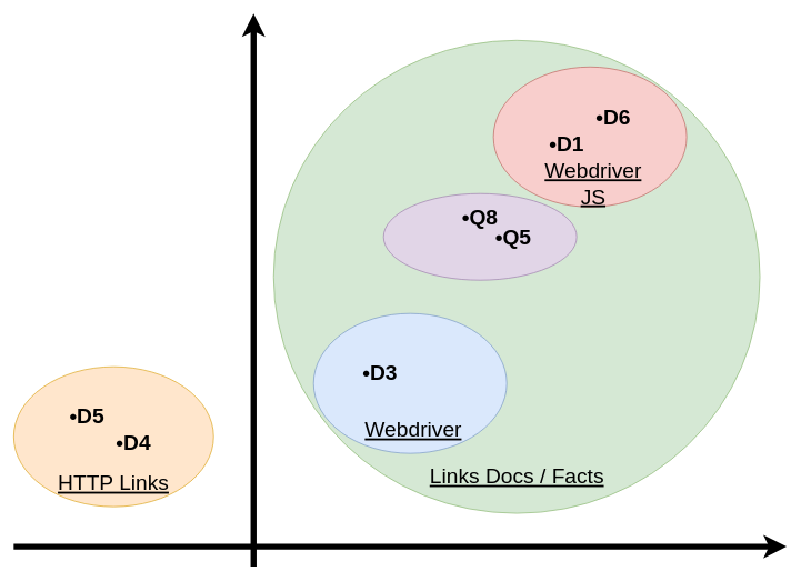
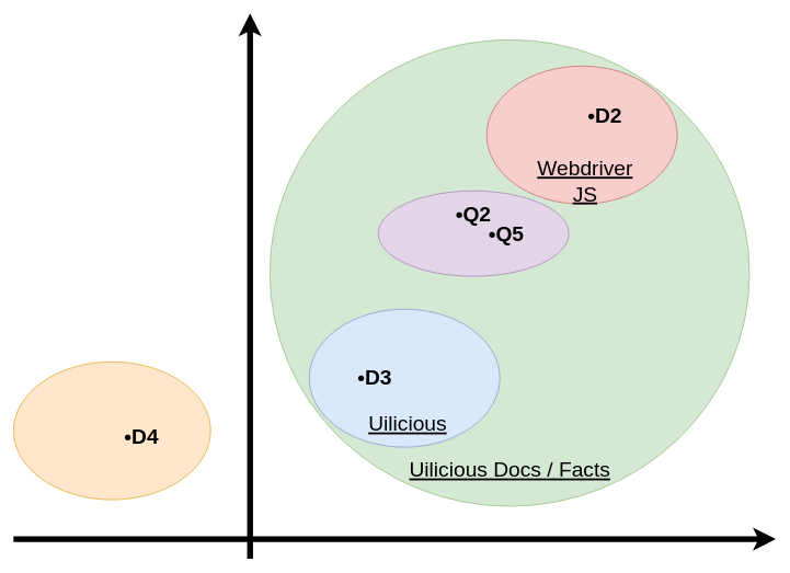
  <mxCell id="0" />
  <mxCell id="1" parent="0" />
  <mxCell id="2" value="" style="ellipse;whiteSpace=wrap;html=1;fontSize=32;fillColor=#d5e8d4;strokeColor=#82b366;" vertex="1" parent="1"><mxGeometry x="410" y="60" width="730" height="710" as="geometry" /></mxCell>
  <mxCell id="3" value="" style="ellipse;whiteSpace=wrap;html=1;fontSize=32;fillColor=#e1d5e7;strokeColor=#9673a6;" vertex="1" parent="1"><mxGeometry x="575" y="290" width="290" height="130" as="geometry" /></mxCell>
  <mxCell id="4" value="" style="ellipse;whiteSpace=wrap;html=1;fontSize=32;fillColor=#f8cecc;strokeColor=#b85450;" vertex="1" parent="1"><mxGeometry x="740" y="100" width="290" height="210" as="geometry" /></mxCell>
  <mxCell id="5" value="" style="ellipse;whiteSpace=wrap;html=1;fontSize=32;fillColor=#dae8fc;strokeColor=#6c8ebf;" vertex="1" parent="1"><mxGeometry x="470" y="470" width="290" height="210" as="geometry" /></mxCell>
  <mxCell id="6" value="" style="ellipse;whiteSpace=wrap;html=1;fontSize=32;fillColor=#ffe6cc;strokeColor=#d79b00;" vertex="1" parent="1"><mxGeometry x="20" y="550" width="300" height="210" as="geometry" /></mxCell>
  <mxCell id="7" value="" style="endArrow=classic;html=1;rounded=0;strokeWidth=9;" edge="1" parent="1"><mxGeometry width="50" height="50" relative="1" as="geometry"><mxPoint x="20" y="820" as="sourcePoint" /><mxPoint x="1180" y="820" as="targetPoint" /></mxGeometry></mxCell>
  <mxCell id="8" value="" style="endArrow=classic;html=1;rounded=0;strokeWidth=9;" edge="1" parent="1"><mxGeometry width="50" height="50" relative="1" as="geometry"><mxPoint x="380" y="850" as="sourcePoint" /><mxPoint x="380" y="20" as="targetPoint" /></mxGeometry></mxCell>
- <mxCell id="9" value="&lt;font style=&quot;&quot;&gt;&lt;b&gt;•&lt;/b&gt;&lt;b style=&quot;font-size: 32px;&quot;&gt;D1&lt;/b&gt;&lt;/font&gt;" style="text;html=1;strokeColor=none;fillColor=none;align=center;verticalAlign=middle;whiteSpace=wrap;rounded=0;fontSize=32;" vertex="1" parent="1"><mxGeometry x="820" y="200" width="60" height="30" as="geometry" /></mxCell>
- <mxCell id="10" value="&lt;font style=&quot;&quot;&gt;&lt;b&gt;•&lt;/b&gt;&lt;b style=&quot;font-size: 32px;&quot;&gt;D6&lt;/b&gt;&lt;/font&gt;" style="text;html=1;strokeColor=none;fillColor=none;align=center;verticalAlign=middle;whiteSpace=wrap;rounded=0;fontSize=32;" vertex="1" parent="1"><mxGeometry x="890" y="160" width="60" height="30" as="geometry" /></mxCell>
- <mxCell id="11" value="&lt;font style=&quot;&quot;&gt;&lt;b&gt;•&lt;/b&gt;&lt;b style=&quot;font-size: 32px;&quot;&gt;D3&lt;/b&gt;&lt;/font&gt;" style="text;html=1;strokeColor=none;fillColor=none;align=center;verticalAlign=middle;whiteSpace=wrap;rounded=0;fontSize=32;" vertex="1" parent="1"><mxGeometry x="540" y="545" width="60" height="30" as="geometry" /></mxCell>
- <mxCell id="12" value="&lt;font style=&quot;&quot;&gt;&lt;b&gt;•&lt;/b&gt;&lt;b style=&quot;font-size: 32px;&quot;&gt;D4&lt;/b&gt;&lt;/font&gt;" style="text;html=1;strokeColor=none;fillColor=none;align=center;verticalAlign=middle;whiteSpace=wrap;rounded=0;fontSize=32;" vertex="1" parent="1"><mxGeometry x="170" y="650" width="60" height="30" as="geometry" /></mxCell>
- <mxCell id="13" value="&lt;font style=&quot;&quot;&gt;&lt;b&gt;•&lt;/b&gt;&lt;b style=&quot;font-size: 32px;&quot;&gt;D5&lt;/b&gt;&lt;/font&gt;" style="text;html=1;strokeColor=none;fillColor=none;align=center;verticalAlign=middle;whiteSpace=wrap;rounded=0;fontSize=32;" vertex="1" parent="1"><mxGeometry x="100" y="610" width="60" height="30" as="geometry" /></mxCell>
+ <mxCell id="10" value="&lt;font style=&quot;&quot;&gt;&lt;b&gt;•&lt;/b&gt;&lt;b style=&quot;font-size: 32px;&quot;&gt;D2&lt;/b&gt;&lt;/font&gt;" style="text;html=1;strokeColor=none;fillColor=none;align=center;verticalAlign=middle;whiteSpace=wrap;rounded=0;fontSize=32;" vertex="1" parent="1"><mxGeometry x="890" y="160" width="60" height="30" as="geometry" /></mxCell>
+ <mxCell id="11" value="&lt;font style=&quot;&quot;&gt;&lt;b&gt;•&lt;/b&gt;&lt;b style=&quot;font-size: 32px;&quot;&gt;D3&lt;/b&gt;&lt;/font&gt;" style="text;html=1;strokeColor=none;fillColor=none;align=center;verticalAlign=middle;whiteSpace=wrap;rounded=0;fontSize=32;" vertex="1" parent="1"><mxGeometry x="540" y="560" width="60" height="30" as="geometry" /></mxCell>
+ <mxCell id="12" value="&lt;font style=&quot;&quot;&gt;&lt;b&gt;•&lt;/b&gt;&lt;b style=&quot;font-size: 32px;&quot;&gt;D4&lt;/b&gt;&lt;/font&gt;" style="text;html=1;strokeColor=none;fillColor=none;align=center;verticalAlign=middle;whiteSpace=wrap;rounded=0;fontSize=32;" vertex="1" parent="1"><mxGeometry x="185" y="650" width="60" height="30" as="geometry" /></mxCell>
  <mxCell id="14" value="&lt;font style=&quot;&quot;&gt;&lt;b&gt;•&lt;/b&gt;&lt;b style=&quot;font-size: 32px;&quot;&gt;Q5&lt;/b&gt;&lt;/font&gt;" style="text;html=1;strokeColor=none;fillColor=none;align=center;verticalAlign=middle;whiteSpace=wrap;rounded=0;fontSize=32;" vertex="1" parent="1"><mxGeometry x="740" y="340" width="60" height="30" as="geometry" /></mxCell>
- <mxCell id="15" value="&lt;font style=&quot;&quot;&gt;&lt;b&gt;•&lt;/b&gt;&lt;b style=&quot;font-size: 32px;&quot;&gt;Q8&lt;/b&gt;&lt;/font&gt;" style="text;html=1;strokeColor=none;fillColor=none;align=center;verticalAlign=middle;whiteSpace=wrap;rounded=0;fontSize=32;" vertex="1" parent="1"><mxGeometry x="690" y="310" width="60" height="30" as="geometry" /></mxCell>
- <mxCell id="16" value="HTTP Links" style="text;html=1;strokeColor=none;fillColor=none;align=center;verticalAlign=middle;whiteSpace=wrap;rounded=0;fontSize=32;fontStyle=4" vertex="1" parent="1"><mxGeometry x="80" y="710" width="180" height="30" as="geometry" /></mxCell>
- <mxCell id="17" value="Webdriver" style="text;html=1;strokeColor=none;fillColor=none;align=center;verticalAlign=middle;whiteSpace=wrap;rounded=0;fontSize=32;fontStyle=4" vertex="1" parent="1"><mxGeometry x="530" y="630" width="180" height="30" as="geometry" /></mxCell>
+ <mxCell id="15" value="&lt;font style=&quot;&quot;&gt;&lt;b&gt;•&lt;/b&gt;&lt;b style=&quot;font-size: 32px;&quot;&gt;Q2&lt;/b&gt;&lt;/font&gt;" style="text;html=1;strokeColor=none;fillColor=none;align=center;verticalAlign=middle;whiteSpace=wrap;rounded=0;fontSize=32;" vertex="1" parent="1"><mxGeometry x="690" y="310" width="60" height="30" as="geometry" /></mxCell>
+ <mxCell id="17" value="Uilicious" style="text;html=1;strokeColor=none;fillColor=none;align=center;verticalAlign=middle;whiteSpace=wrap;rounded=0;fontSize=32;fontStyle=4" vertex="1" parent="1"><mxGeometry x="530" y="630" width="180" height="30" as="geometry" /></mxCell>
  <mxCell id="18" value="Webdriver JS" style="text;html=1;strokeColor=none;fillColor=none;align=center;verticalAlign=middle;whiteSpace=wrap;rounded=0;fontSize=32;fontStyle=4" vertex="1" parent="1"><mxGeometry x="800" y="260" width="180" height="30" as="geometry" /></mxCell>
- <mxCell id="19" value="Links Docs / Facts" style="text;html=1;strokeColor=none;fillColor=none;align=center;verticalAlign=middle;whiteSpace=wrap;rounded=0;fontSize=32;fontStyle=4" vertex="1" parent="1"><mxGeometry x="618.75" y="700" width="312.5" height="30" as="geometry" /></mxCell>
+ <mxCell id="19" value="Uilicious Docs / Facts" style="text;html=1;strokeColor=none;fillColor=none;align=center;verticalAlign=middle;whiteSpace=wrap;rounded=0;fontSize=32;fontStyle=4" vertex="1" parent="1"><mxGeometry x="618.75" y="700" width="312.5" height="30" as="geometry" /></mxCell>
